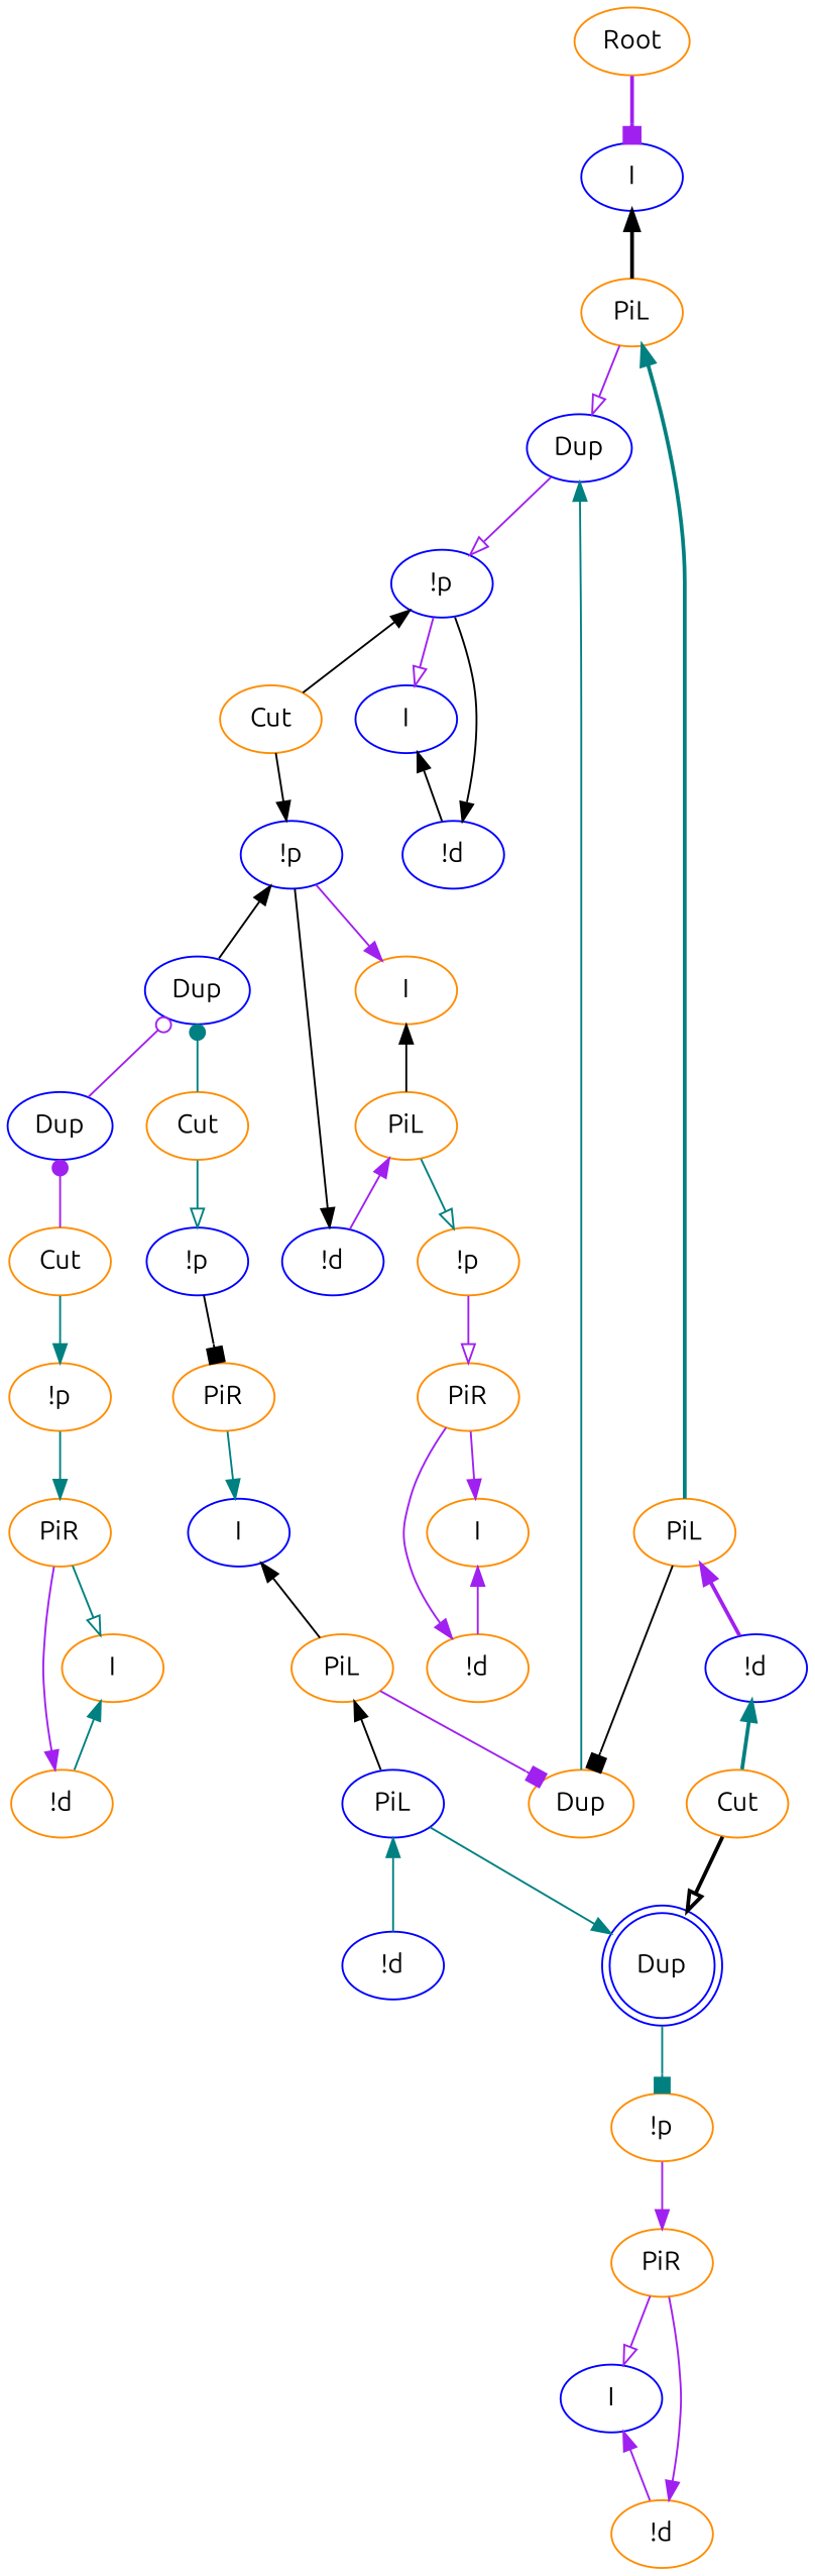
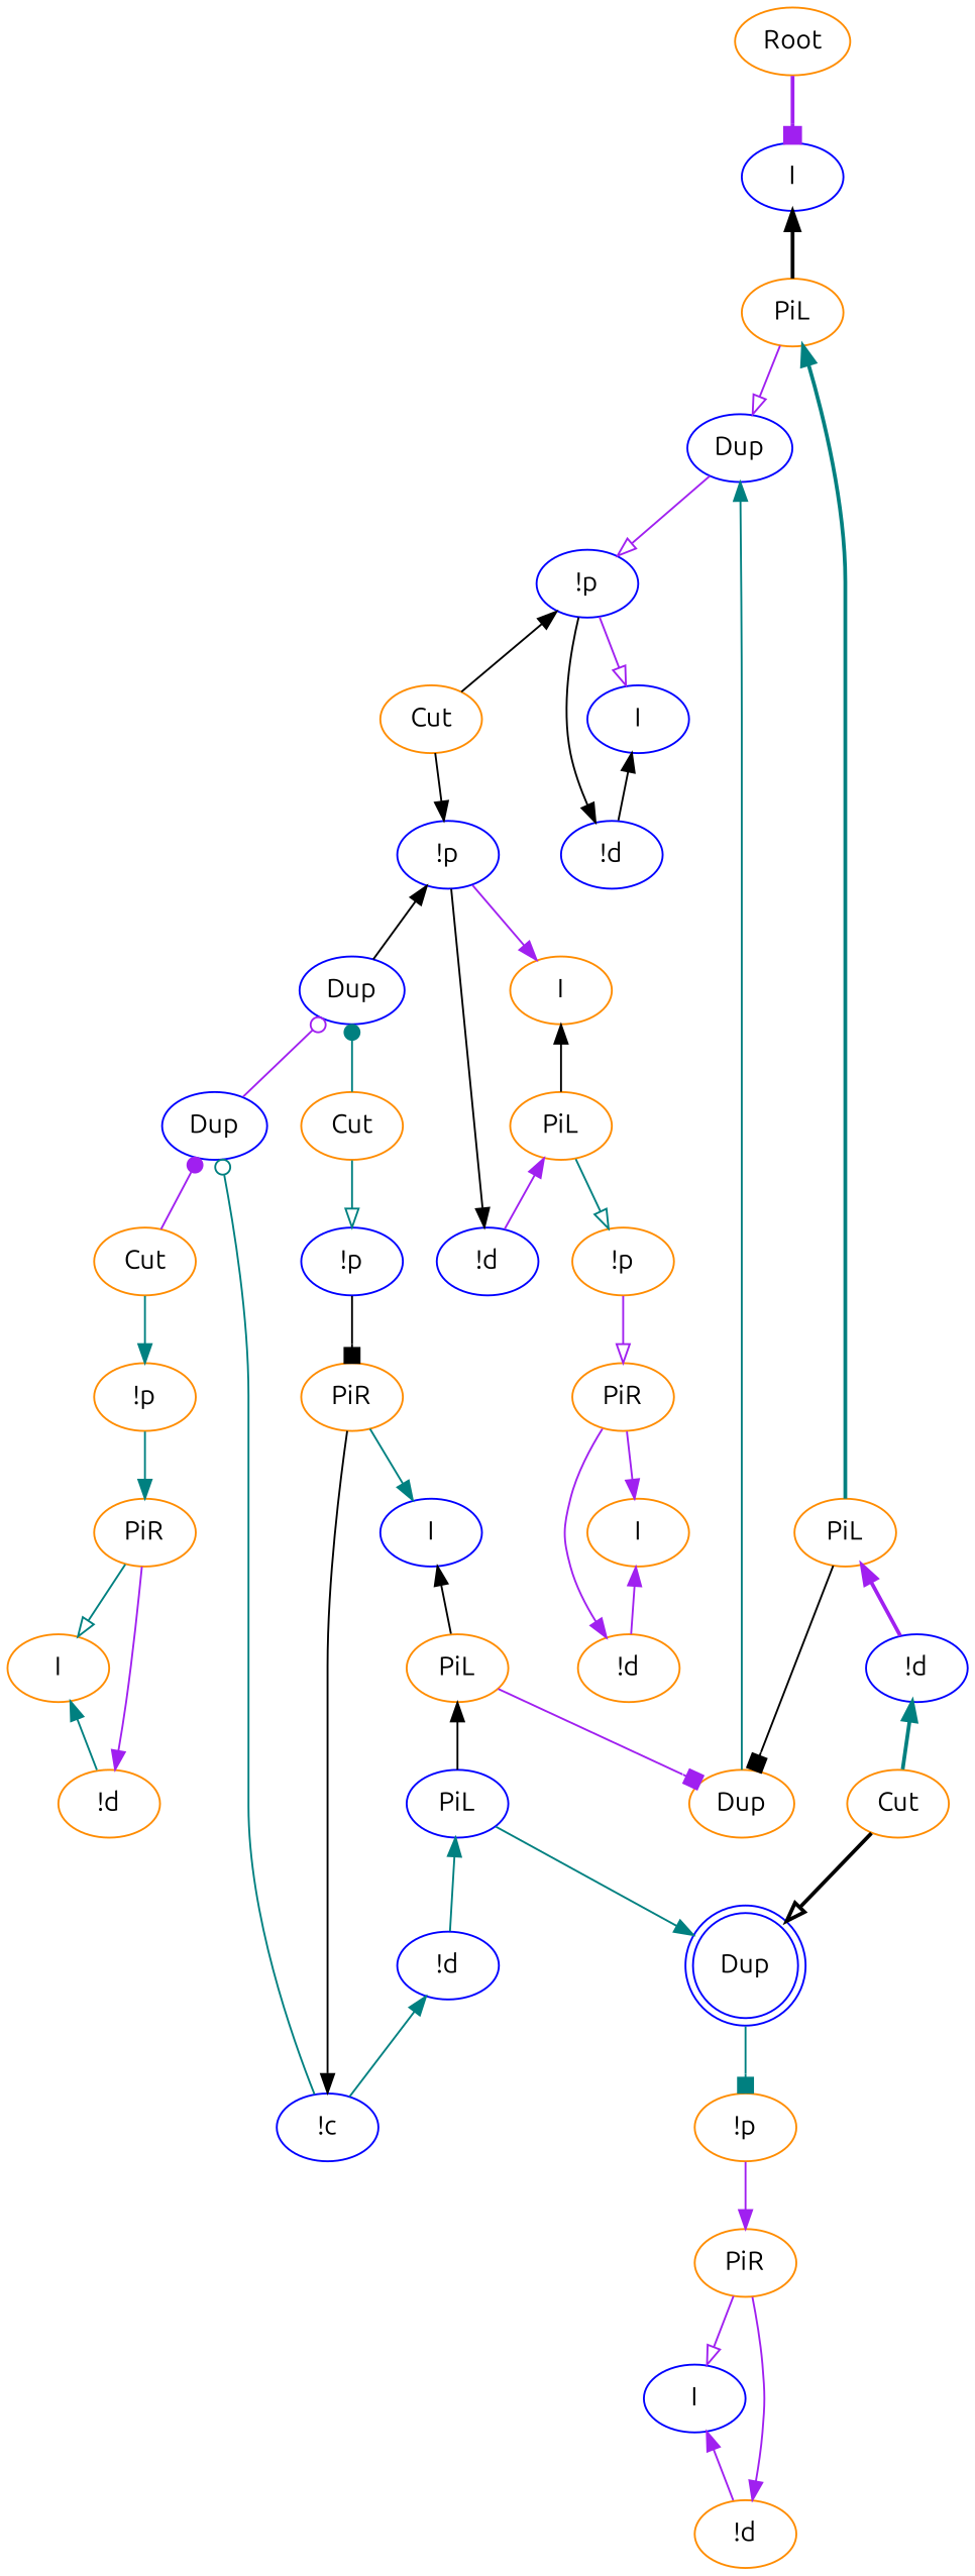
  digraph {
    fontname=Ubuntu
    node [color=darkorange fontname=Ubuntu]
    edge [color=purple fontname=Ubuntu dir=back]
    n1 [label=Root]
    n2 [label=I color=blue]
    n3 [label="!p" color=blue]
    n4 [label=I color=blue]
    n5 [label=Cut]
    n6 [label="!d" color=blue]
    n7 [label="!p" color=blue]
    n8 [label=I]
    n9 [label=Dup color=blue]
    n10 [label="!d" color=blue]
    n11 [label=PiL]
    n12 [label="!p"]
    n13 [label=PiL]
    n14 [label="!p" color=blue]
    n15 [label=PiR]
    n16 [label=Cut]
    n17 [label=I color=blue]
+   n18 [label="!c" color=blue]
    n19 [label="!d" color=blue]
    n20 [label=PiL color=blue]
    n21 [label=Dup shape=doublecircle color=blue]
    n22 [label=PiL]
    n23 [label=Dup]
    n24 [label=Dup color=blue]
    n25 [label=Cut]
    n26 [label="!p"]
    n27 [label=Dup color=blue]
    n28 [label=PiL]
    n29 [label=PiR]
    n30 [label=PiR]
    n31 [label="!p"]
    n32 [label=PiR]
    n33 [label=I]
    n34 [label=I color=blue]
    n35 [label=I]
    n36 [label=Cut]
    n37 [label="!d"]
    n38 [label="!d"]
    n39 [label="!d" color=blue]
    n40 [label="!d"]
    n1 -> n2 [penwidth=2 arrowhead=box dir=""]
    n2 -> n13 [color=black penwidth=2]
    n3 -> n4 [arrowhead=onormal dir=""]
    n3 -> n5 [color=black]
    n4 -> n6 [color=black]
    n5 -> n7 [color=black arrowhead=normal dir=""]
    n6 -> n3 [color=black]
    n7 -> n8 [arrowhead=normal dir=""]
    n7 -> n9 [color=black]
    n8 -> n11 [color=black]
    n9 -> n16 [arrowtail=dot color=teal]
    n9 -> n24 [arrowtail=odot]
    n10 -> n7 [color=black]
    n11 -> n10
    n11 -> n12 [color=teal arrowhead=onormal dir=""]
    n12 -> n29 [arrowhead=onormal dir=""]
    n13 -> n27 [arrowhead=onormal dir=""]
    n13 -> n28 [color=teal penwidth=2]
    n14 -> n15 [color=black arrowhead=box dir=""]
    n15 -> n17 [color=teal arrowhead=normal dir=""]
    n16 -> n14 [color=teal arrowhead=onormal dir=""]
    n17 -> n22 [color=black]
+   n18 -> n15 [color=black]
+   n19 -> n18 [color=teal]
    n20 -> n19 [color=teal]
    n20 -> n21 [arrowhead=normal color=teal dir=""]
    n21 -> n26 [color=teal arrowhead=box dir=""]
    n22 -> n20 [color=black]
    n22 -> n23 [arrowhead=box dir=""]
    n23 -> n27 [arrowhead=normal color=teal dir=""]
+   n24 -> n18 [arrowtail=odot color=teal]
    n24 -> n25 [arrowtail=dot]
    n25 -> n31 [color=teal arrowhead=normal dir=""]
    n26 -> n30 [arrowhead=normal dir=""]
    n27 -> n3 [arrowhead=onormal dir=""]
    n28 -> n23 [arrowhead=box color=black dir=""]
    n28 -> n39 [penwidth=2]
    n29 -> n33 [arrowhead=normal dir=""]
    n30 -> n34 [arrowhead=onormal dir=""]
    n31 -> n32 [color=teal arrowhead=normal dir=""]
    n32 -> n35 [color=teal arrowhead=onormal dir=""]
    n33 -> n37
    n34 -> n38
    n35 -> n40 [color=teal]
    n36 -> n21 [arrowhead=onormal color=black penwidth=2 dir=""]
    n37 -> n29
    n38 -> n30
    n39 -> n36 [color=teal penwidth=2]
    n40 -> n32
  }
